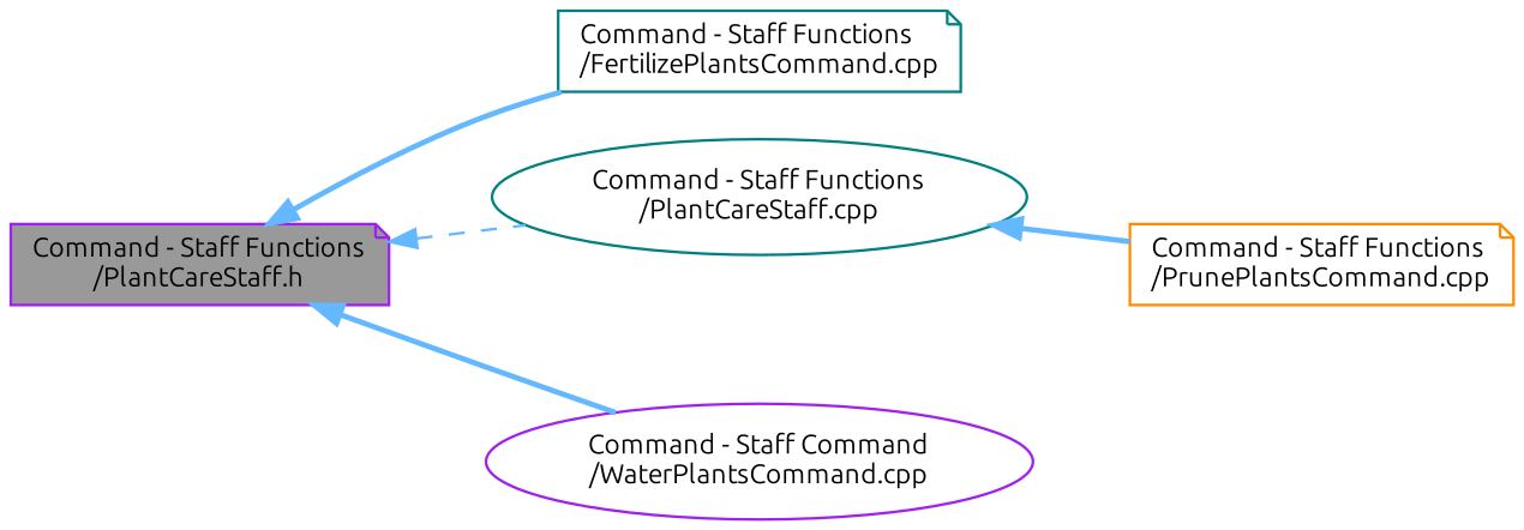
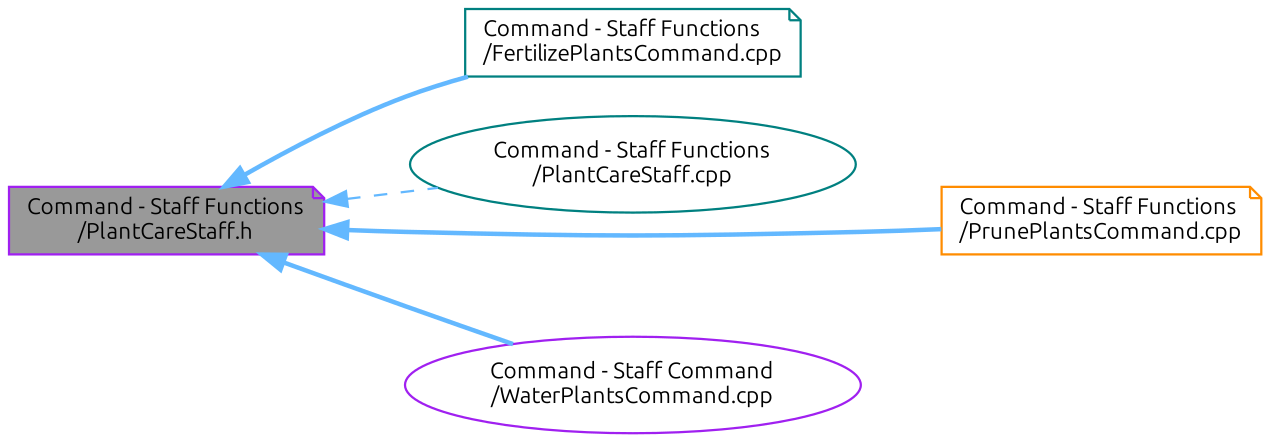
  digraph {
    fontname=Ubuntu
    rankdir=LR
    node [color=purple fillcolor=white fontname=Ubuntu fontsize=10 shape=note style=filled]
    edge [color=steelblue1 dir=back fontname=Ubuntu fontsize=10 labelfontname=Helvetica labelfontsize=10 style=bold]
    n1 [fillcolor=grey60 fontcolor=black height=0.2 label="Command - Staff Functions\l/PlantCareStaff.h" width=0.4]
    n2 [color=teal height=0.2 label="Command - Staff Functions\l/FertilizePlantsCommand.cpp" width=0.4]
    n3 [color=teal height=0.2 label="Command - Staff Functions\l/PlantCareStaff.cpp" shape=ellipse width=0.4]
    n4 [color=darkorange height=0.2 label="Command - Staff Functions\l/PrunePlantsCommand.cpp" width=0.4]
    n5 [height=0.2 label="Command - Staff Command\l/WaterPlantsCommand.cpp" shape=ellipse width=0.4]
    n1 -> n2
    n1 -> n3 [style=dashed]
-   n3 -> n4
+   n1 -> n4
    n1 -> n5
  }
